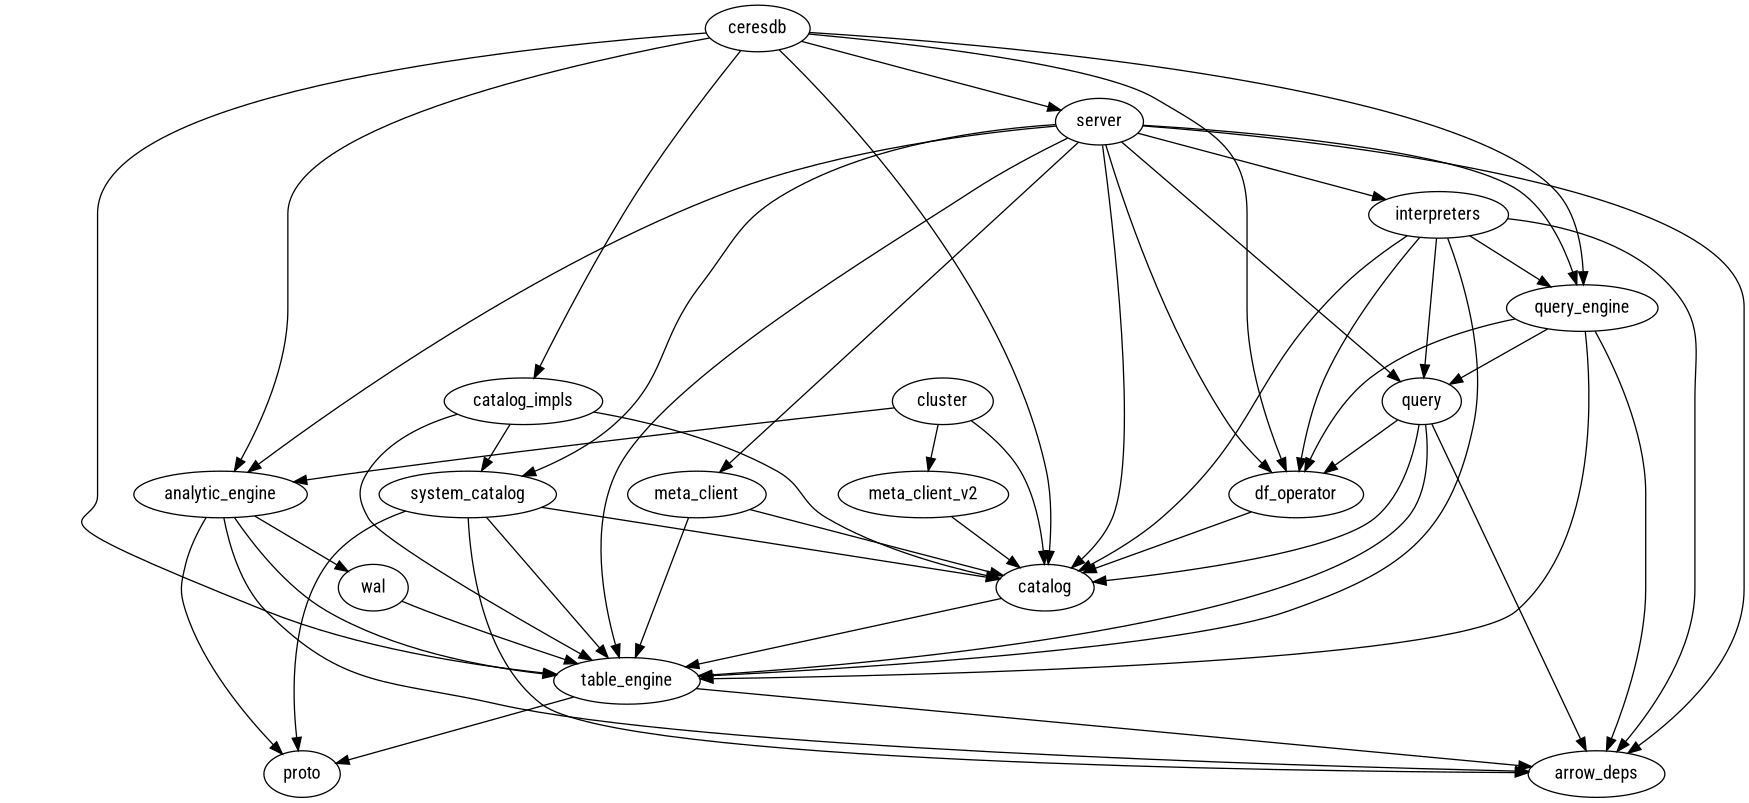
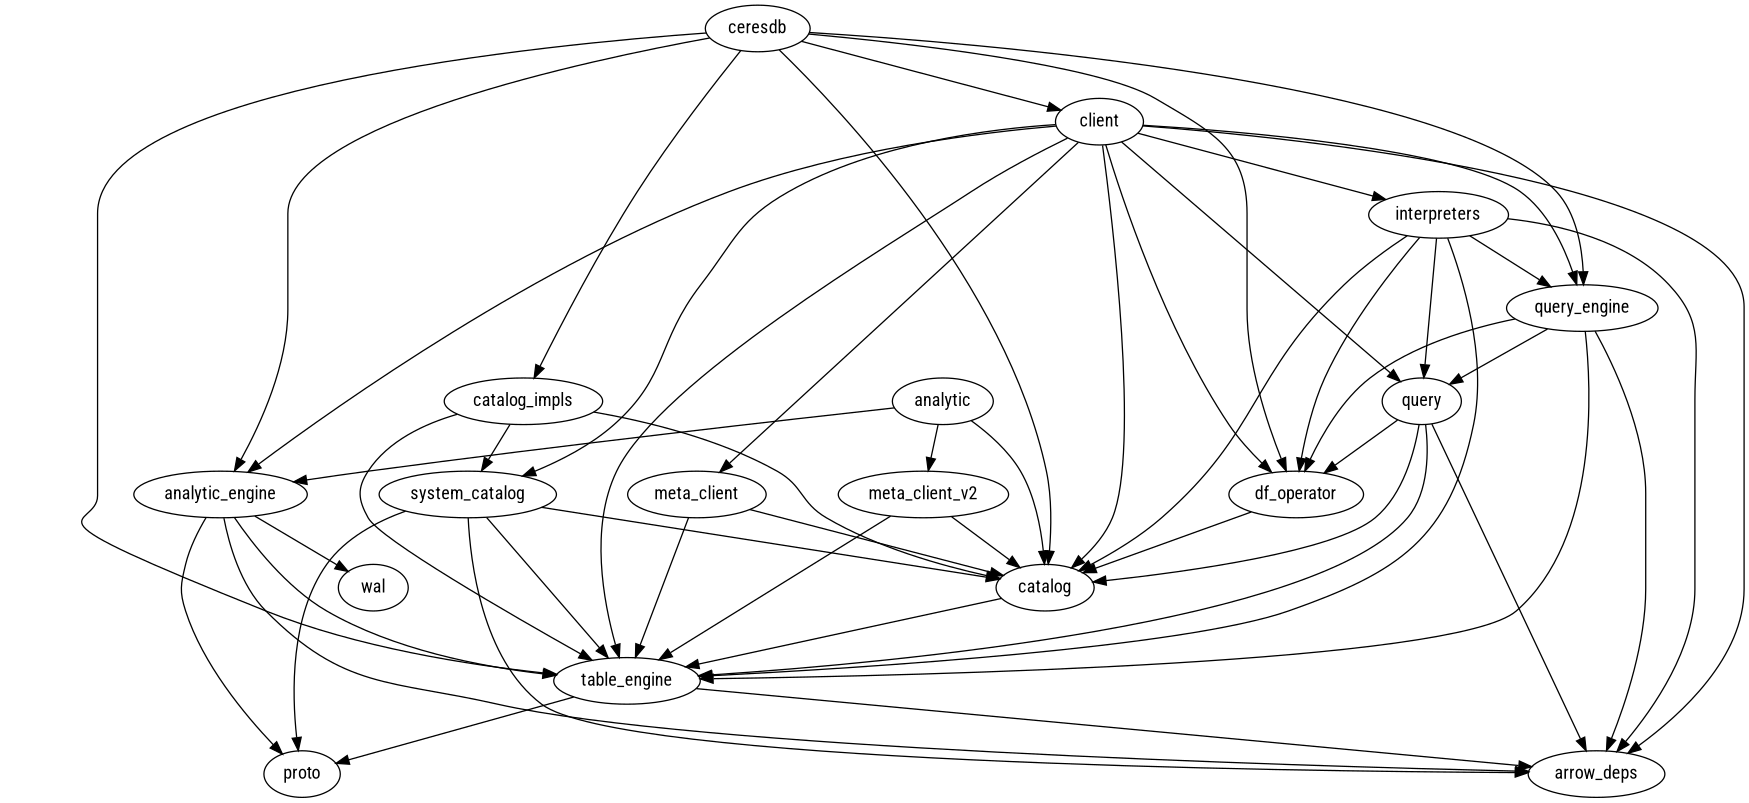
  digraph {
    fontname="Roboto Condensed"
    node [fontname="Roboto Condensed"]
    edge [fontname="Roboto Condensed"]
    analytic_engine
    arrow_deps
    proto
    table_engine
    wal
    catalog
    catalog_impls
    system_catalog
-   cluster
+   cluster [label=analytic]
    meta_client_v2
    interpreters
    n12 [label=query]
    df_operator
    query_engine
    meta_client
-   server
+   server [label=client]
    ceresdb
    analytic_engine -> arrow_deps
    analytic_engine -> proto
    analytic_engine -> table_engine
    analytic_engine -> wal
    table_engine -> arrow_deps
    table_engine -> proto
    catalog -> table_engine
    catalog_impls -> table_engine
    catalog_impls -> catalog
    catalog_impls -> system_catalog
    system_catalog -> arrow_deps
    system_catalog -> proto
    system_catalog -> table_engine
    system_catalog -> catalog
    cluster -> analytic_engine
    cluster -> catalog
    cluster -> meta_client_v2
-   wal -> table_engine
+   meta_client_v2 -> table_engine
    meta_client_v2 -> catalog
    interpreters -> arrow_deps
    interpreters -> table_engine
    interpreters -> catalog
    interpreters -> n12
    interpreters -> df_operator
    interpreters -> query_engine
    n12 -> arrow_deps
    n12 -> table_engine
    n12 -> catalog
    n12 -> df_operator
    df_operator -> catalog
    query_engine -> arrow_deps
    query_engine -> table_engine
    query_engine -> n12
    query_engine -> df_operator
    meta_client -> table_engine
    meta_client -> catalog
    server -> analytic_engine
    server -> arrow_deps
    server -> table_engine
    server -> catalog
    server -> system_catalog
    server -> interpreters
    server -> n12
    server -> df_operator
    server -> query_engine
    server -> meta_client
    ceresdb -> analytic_engine
    ceresdb -> table_engine
    ceresdb -> catalog
    ceresdb -> catalog_impls
    ceresdb -> df_operator
    ceresdb -> query_engine
    ceresdb -> server
  }
